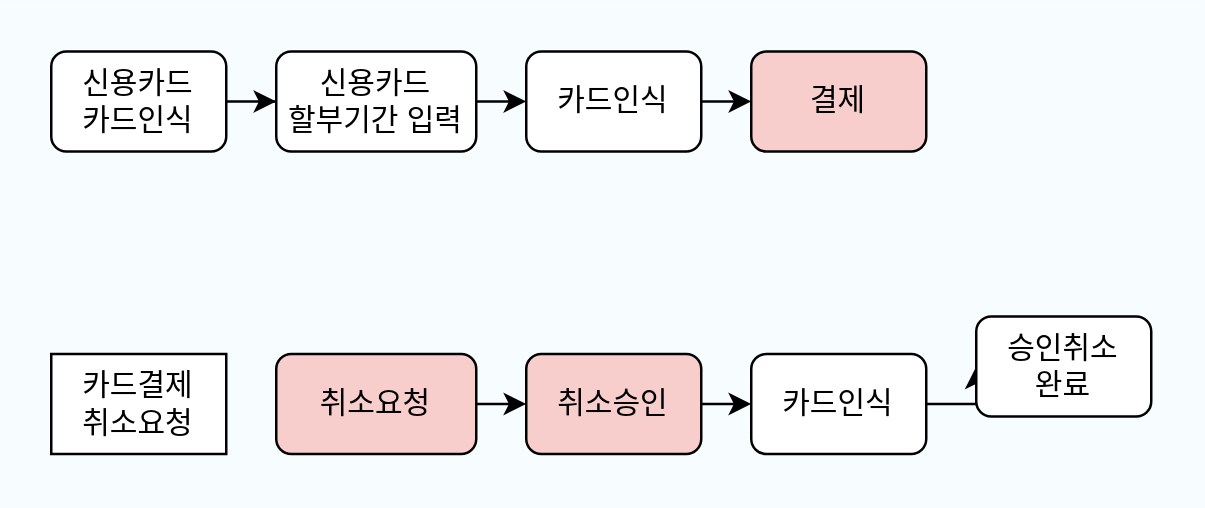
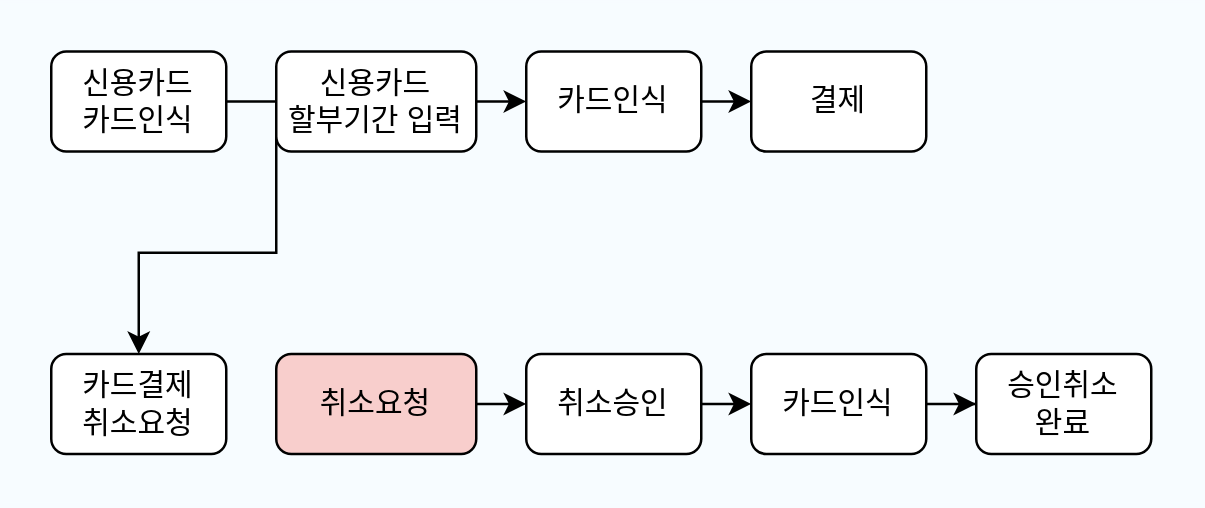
  <mxCell id="0" />
  <mxCell id="1" parent="0" />
- <mxCell id="2" style="edgeStyle=orthogonalEdgeStyle;rounded=0;orthogonalLoop=1;jettySize=auto;html=1;exitX=1;exitY=0.5;exitDx=0;exitDy=0;" parent="1" source="3" target="5" edge="1"><mxGeometry relative="1" as="geometry" /></mxCell>
+ <mxCell id="2" style="edgeStyle=orthogonalEdgeStyle;rounded=0;orthogonalLoop=1;jettySize=auto;html=1;exitX=1;exitY=0.5;exitDx=0;exitDy=0;" parent="1" source="3" target="9" edge="1"><mxGeometry relative="1" as="geometry" /></mxCell>
  <mxCell id="3" value="신용카드&lt;br&gt;카드인식" style="rounded=1;whiteSpace=wrap;html=1;fontSize=12;glass=0;strokeWidth=1;shadow=0;" parent="1" vertex="1"><mxGeometry x="20" y="20" width="70" height="40" as="geometry" /></mxCell>
  <mxCell id="4" style="edgeStyle=orthogonalEdgeStyle;rounded=0;orthogonalLoop=1;jettySize=auto;html=1;exitX=1;exitY=0.5;exitDx=0;exitDy=0;" parent="1" source="5" edge="1"><mxGeometry relative="1" as="geometry"><mxPoint x="210" y="40" as="targetPoint" /></mxGeometry></mxCell>
  <mxCell id="5" value="신용카드&lt;br&gt;할부기간 입력" style="rounded=1;whiteSpace=wrap;html=1;fontSize=12;glass=0;strokeWidth=1;shadow=0;" parent="1" vertex="1"><mxGeometry x="110" y="20" width="80" height="40" as="geometry" /></mxCell>
  <mxCell id="6" style="edgeStyle=orthogonalEdgeStyle;rounded=0;orthogonalLoop=1;jettySize=auto;html=1;exitX=1;exitY=0.5;exitDx=0;exitDy=0;" parent="1" source="7" edge="1"><mxGeometry relative="1" as="geometry"><mxPoint x="300" y="40" as="targetPoint" /></mxGeometry></mxCell>
  <mxCell id="7" value="카드인식" style="rounded=1;whiteSpace=wrap;html=1;fontSize=12;glass=0;strokeWidth=1;shadow=0;" parent="1" vertex="1"><mxGeometry x="210" y="20" width="70" height="40" as="geometry" /></mxCell>
- <mxCell id="8" value="결제" style="rounded=1;whiteSpace=wrap;html=1;fontSize=12;glass=0;strokeWidth=1;shadow=0;fillColor=#f8cecc;" parent="1" vertex="1"><mxGeometry x="300" y="20" width="70" height="40" as="geometry" /></mxCell>
- <mxCell id="9" value="카드결제&lt;br&gt;취소요청" style="whiteSpace=wrap;html=1;fontSize=12;glass=0;strokeWidth=1;shadow=0;rounded=0;" vertex="1" parent="1"><mxGeometry x="20" y="141" width="70" height="40" as="geometry" /></mxCell>
+ <mxCell id="8" value="결제" style="rounded=1;whiteSpace=wrap;html=1;fontSize=12;glass=0;strokeWidth=1;shadow=0;" parent="1" vertex="1"><mxGeometry x="300" y="20" width="70" height="40" as="geometry" /></mxCell>
+ <mxCell id="9" value="카드결제&lt;br&gt;취소요청" style="rounded=1;whiteSpace=wrap;html=1;fontSize=12;glass=0;strokeWidth=1;shadow=0;" vertex="1" parent="1"><mxGeometry x="20" y="141" width="70" height="40" as="geometry" /></mxCell>
  <mxCell id="10" style="edgeStyle=orthogonalEdgeStyle;rounded=0;orthogonalLoop=1;jettySize=auto;html=1;exitX=1;exitY=0.5;exitDx=0;exitDy=0;" edge="1" parent="1" source="11"><mxGeometry relative="1" as="geometry"><mxPoint x="210" y="161" as="targetPoint" /></mxGeometry></mxCell>
  <mxCell id="11" value="취소요청" style="rounded=1;whiteSpace=wrap;html=1;fontSize=12;glass=0;strokeWidth=1;shadow=0;fillColor=#f8cecc;" vertex="1" parent="1"><mxGeometry x="110" y="141" width="80" height="40" as="geometry" /></mxCell>
  <mxCell id="12" style="edgeStyle=orthogonalEdgeStyle;rounded=0;orthogonalLoop=1;jettySize=auto;html=1;exitX=1;exitY=0.5;exitDx=0;exitDy=0;" edge="1" parent="1" source="13"><mxGeometry relative="1" as="geometry"><mxPoint x="300" y="161" as="targetPoint" /></mxGeometry></mxCell>
- <mxCell id="13" value="취소승인" style="rounded=1;whiteSpace=wrap;html=1;fontSize=12;glass=0;strokeWidth=1;shadow=0;fillColor=#f8cecc;" vertex="1" parent="1"><mxGeometry x="210" y="141" width="70" height="40" as="geometry" /></mxCell>
+ <mxCell id="13" value="취소승인" style="rounded=1;whiteSpace=wrap;html=1;fontSize=12;glass=0;strokeWidth=1;shadow=0;" vertex="1" parent="1"><mxGeometry x="210" y="141" width="70" height="40" as="geometry" /></mxCell>
  <mxCell id="14" style="edgeStyle=orthogonalEdgeStyle;rounded=0;orthogonalLoop=1;jettySize=auto;html=1;exitX=1;exitY=0.5;exitDx=0;exitDy=0;" edge="1" parent="1" source="15" target="16"><mxGeometry relative="1" as="geometry" /></mxCell>
  <mxCell id="15" value="카드인식" style="rounded=1;whiteSpace=wrap;html=1;fontSize=12;glass=0;strokeWidth=1;shadow=0;" vertex="1" parent="1"><mxGeometry x="300" y="141" width="70" height="40" as="geometry" /></mxCell>
- <mxCell id="16" value="승인취소&lt;br&gt;완료" style="rounded=1;whiteSpace=wrap;html=1;fontSize=12;glass=0;strokeWidth=1;shadow=0;" vertex="1" parent="1"><mxGeometry x="390" y="126" width="70" height="40" as="geometry" /></mxCell>
+ <mxCell id="16" value="승인취소&lt;br&gt;완료" style="rounded=1;whiteSpace=wrap;html=1;fontSize=12;glass=0;strokeWidth=1;shadow=0;" vertex="1" parent="1"><mxGeometry x="390" y="141" width="70" height="40" as="geometry" /></mxCell>
